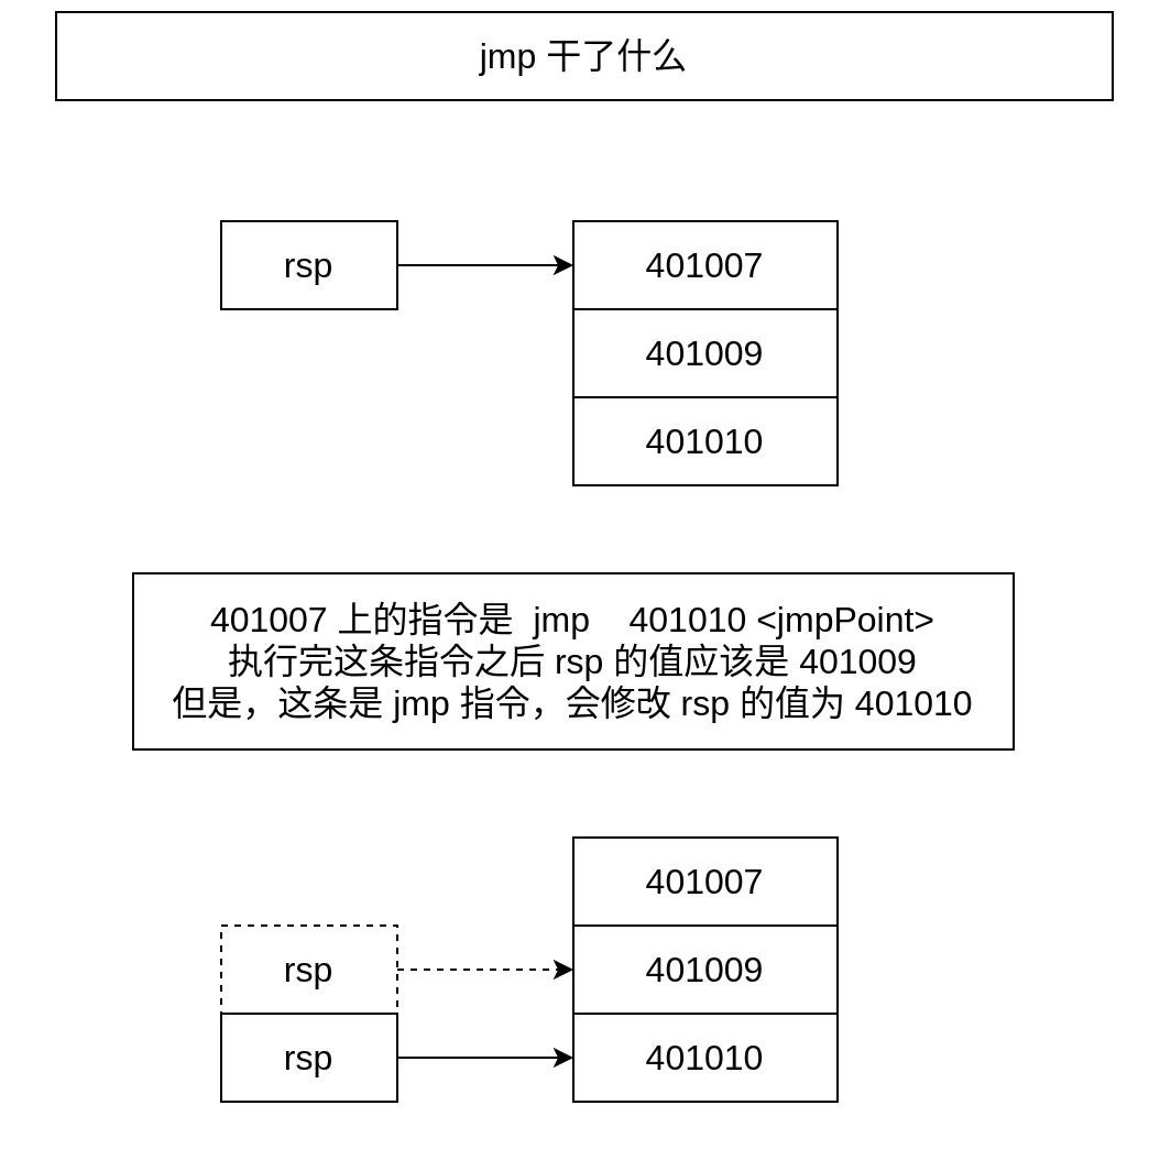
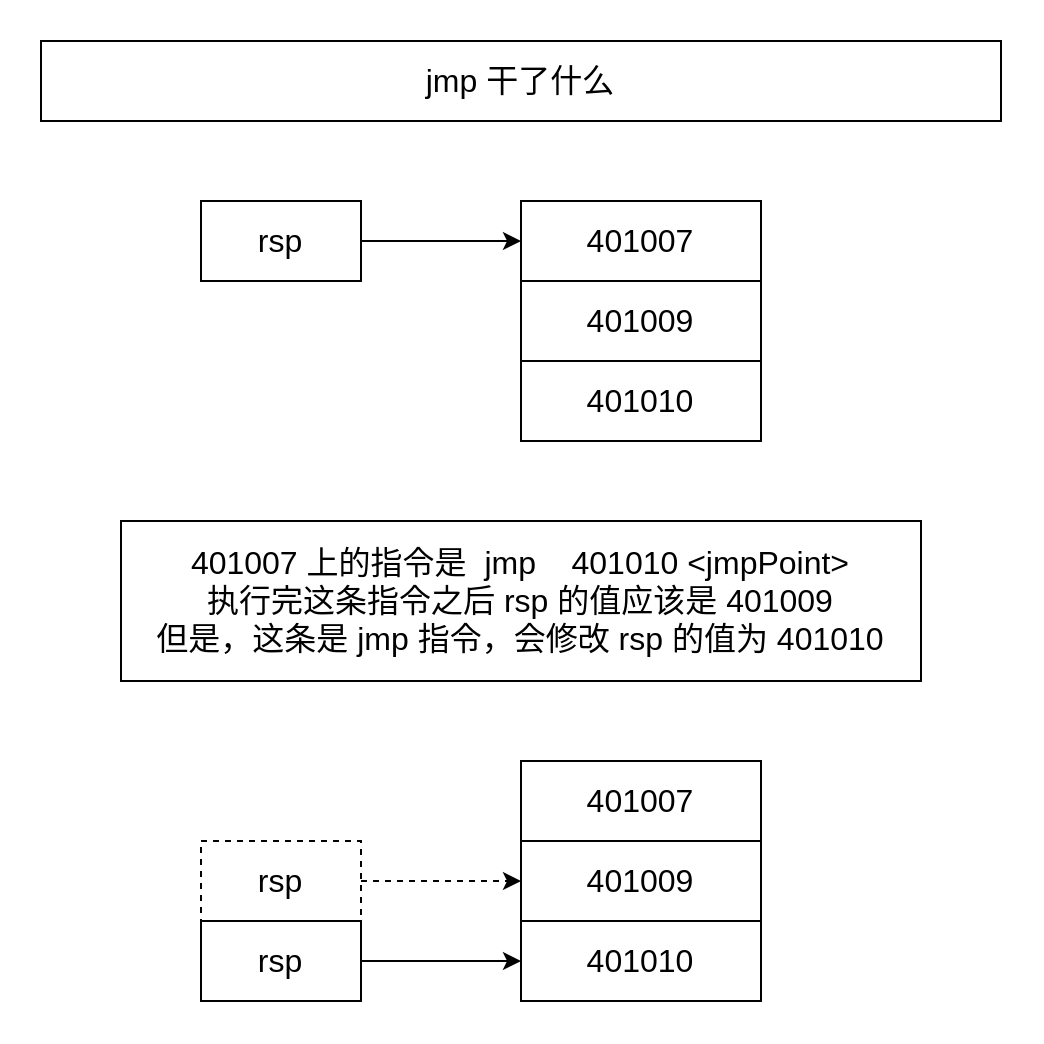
  <mxCell id="0" />
  <mxCell id="1" parent="0" />
- <mxCell id="2" value="jmp 干了什么" style="rounded=0;whiteSpace=wrap;html=1;fillColor=none;fontSize=16;" parent="1" vertex="1"><mxGeometry x="25" y="5" width="480" height="40" as="geometry" /></mxCell>
+ <mxCell id="2" value="jmp 干了什么" style="rounded=0;whiteSpace=wrap;html=1;fillColor=none;fontSize=16;" parent="1" vertex="1"><mxGeometry x="20" y="20" width="480" height="40" as="geometry" /></mxCell>
  <mxCell id="3" value="&lt;span style=&quot;text-align: left; font-size: 16px;&quot;&gt;401007&lt;/span&gt;" style="rounded=0;whiteSpace=wrap;html=1;fillColor=none;fontSize=16;" parent="1" vertex="1"><mxGeometry x="260" y="100" width="120" height="40" as="geometry" /></mxCell>
  <mxCell id="4" value="&lt;span style=&quot;text-align: left; font-size: 16px;&quot;&gt;401009&lt;/span&gt;" style="rounded=0;whiteSpace=wrap;html=1;fillColor=none;fontSize=16;" parent="1" vertex="1"><mxGeometry x="260" y="140" width="120" height="40" as="geometry" /></mxCell>
  <mxCell id="5" value="&lt;span style=&quot;text-align: left; font-size: 16px;&quot;&gt;401010&lt;/span&gt;" style="rounded=0;whiteSpace=wrap;html=1;fillColor=none;fontSize=16;" parent="1" vertex="1"><mxGeometry x="260" y="180" width="120" height="40" as="geometry" /></mxCell>
  <mxCell id="6" value="rsp" style="rounded=0;whiteSpace=wrap;html=1;fillColor=none;fontSize=16;" parent="1" vertex="1"><mxGeometry x="100" y="100" width="80" height="40" as="geometry" /></mxCell>
  <mxCell id="7" value="" style="endArrow=classic;html=1;rounded=0;fontSize=16;" parent="1" source="6" target="3" edge="1"><mxGeometry width="50" height="50" relative="1" as="geometry"><mxPoint x="490" y="260" as="sourcePoint" /><mxPoint x="540" y="210" as="targetPoint" /></mxGeometry></mxCell>
  <mxCell id="8" value="&lt;span style=&quot;text-align: left ; font-size: 16px&quot;&gt;401007 上的指令是&amp;nbsp;&lt;/span&gt;&lt;span style=&quot;text-align: left ; font-size: 16px&quot;&gt;&amp;nbsp;&lt;/span&gt;&lt;span style=&quot;text-align: left ; font-size: 16px&quot;&gt;jmp&amp;nbsp; &amp;nbsp; 401010 &amp;lt;jmpPoint&amp;gt;&lt;br style=&quot;font-size: 16px&quot;&gt;&lt;/span&gt;&lt;span style=&quot;text-align: left ; font-size: 16px&quot;&gt;执行完这条指令之后 rsp 的值应该是 401009&lt;br&gt;但是，这条是 jmp 指令，会修改 rsp 的值为&amp;nbsp;&lt;/span&gt;&lt;span style=&quot;text-align: left&quot;&gt;401010&lt;/span&gt;&lt;span style=&quot;text-align: left ; font-size: 16px&quot;&gt;&lt;br style=&quot;font-size: 16px&quot;&gt;&lt;/span&gt;" style="whiteSpace=wrap;html=1;fillColor=none;fontSize=16;" parent="1" vertex="1"><mxGeometry x="60" y="260" width="400" height="80" as="geometry" /></mxCell>
  <mxCell id="9" value="&lt;span style=&quot;text-align: left; font-size: 16px;&quot;&gt;401007&lt;/span&gt;" style="rounded=0;whiteSpace=wrap;html=1;fillColor=none;fontSize=16;" parent="1" vertex="1"><mxGeometry x="260" y="380" width="120" height="40" as="geometry" /></mxCell>
  <mxCell id="10" value="&lt;span style=&quot;text-align: left; font-size: 16px;&quot;&gt;401009&lt;/span&gt;" style="rounded=0;whiteSpace=wrap;html=1;fillColor=none;fontSize=16;" parent="1" vertex="1"><mxGeometry x="260" y="420" width="120" height="40" as="geometry" /></mxCell>
  <mxCell id="11" value="&lt;span style=&quot;text-align: left; font-size: 16px;&quot;&gt;401010&lt;/span&gt;" style="rounded=0;whiteSpace=wrap;html=1;fillColor=none;fontSize=16;" parent="1" vertex="1"><mxGeometry x="260" y="460" width="120" height="40" as="geometry" /></mxCell>
  <mxCell id="12" value="rsp" style="rounded=0;whiteSpace=wrap;html=1;fillColor=none;fontSize=16;" parent="1" vertex="1"><mxGeometry x="100" y="460" width="80" height="40" as="geometry" /></mxCell>
  <mxCell id="13" value="" style="endArrow=classic;html=1;rounded=0;fontSize=16;" parent="1" source="12" edge="1"><mxGeometry width="50" height="50" relative="1" as="geometry"><mxPoint x="490" y="620" as="sourcePoint" /><mxPoint x="260" y="480" as="targetPoint" /></mxGeometry></mxCell>
  <mxCell id="14" value="rsp" style="rounded=0;whiteSpace=wrap;html=1;fillColor=none;fontSize=16;dashed=1;" parent="1" vertex="1"><mxGeometry x="100" y="420" width="80" height="40" as="geometry" /></mxCell>
  <mxCell id="15" value="" style="endArrow=classic;html=1;rounded=0;fontSize=16;dashed=1;" parent="1" source="14" edge="1"><mxGeometry width="50" height="50" relative="1" as="geometry"><mxPoint x="490" y="580" as="sourcePoint" /><mxPoint x="260" y="440" as="targetPoint" /></mxGeometry></mxCell>
